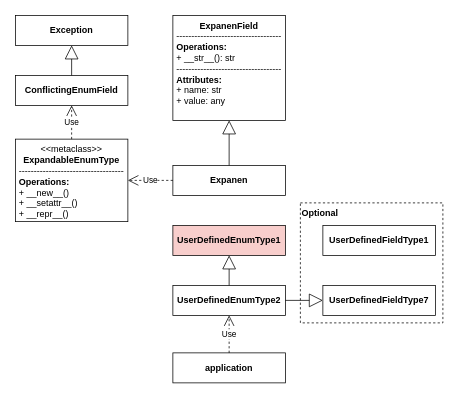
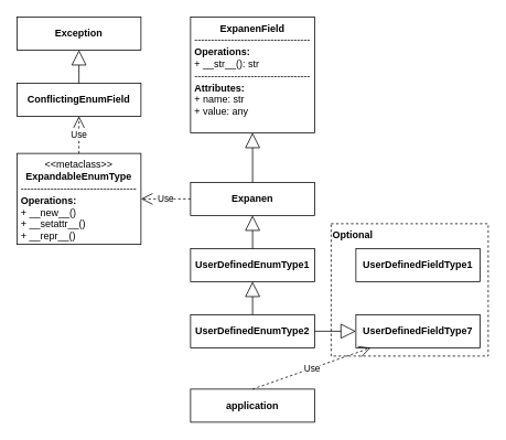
  <mxCell id="0" />
  <mxCell id="1" parent="0" />
  <mxCell id="2" value="&lt;div&gt;&amp;lt;&amp;lt;metaclass&amp;gt;&amp;gt;&lt;/div&gt;&lt;b&gt;ExpandableEnumType&lt;/b&gt;&lt;div&gt;-----------------------------------&lt;/div&gt;&lt;div style=&quot;text-align: left;&quot;&gt;&lt;b style=&quot;background-color: initial;&quot;&gt;Operations:&lt;/b&gt;&lt;br&gt;&lt;/div&gt;&lt;div style=&quot;text-align: left;&quot;&gt;+ __new__()&lt;/div&gt;&lt;div style=&quot;text-align: left;&quot;&gt;+ __setattr__()&lt;/div&gt;&lt;div style=&quot;text-align: left;&quot;&gt;+ __repr__()&lt;/div&gt;" style="html=1;whiteSpace=wrap;verticalAlign=top;" parent="1" vertex="1"><mxGeometry x="20" y="185" width="150" height="110" as="geometry" /></mxCell>
  <mxCell id="3" value="&lt;b&gt;Expanen&lt;/b&gt;" style="rounded=0;whiteSpace=wrap;html=1;fontStyle=1" parent="1" vertex="1"><mxGeometry x="230" y="220" width="150" height="40" as="geometry" /></mxCell>
- <mxCell id="4" value="UserDefinedEnumType1" style="rounded=0;whiteSpace=wrap;html=1;fontStyle=1;fillColor=#f8cecc;" parent="1" vertex="1"><mxGeometry x="230" y="300" width="150" height="40" as="geometry" /></mxCell>
+ <mxCell id="4" value="UserDefinedEnumType1" style="rounded=0;whiteSpace=wrap;html=1;fontStyle=1" parent="1" vertex="1"><mxGeometry x="230" y="300" width="150" height="40" as="geometry" /></mxCell>
+ <mxCell id="5" value="" style="endArrow=block;endSize=16;endFill=0;html=1;rounded=0;exitX=0.5;exitY=0;exitDx=0;exitDy=0;entryX=0.5;entryY=1;entryDx=0;entryDy=0;" parent="1" source="4" target="3" edge="1"><mxGeometry x="-0.333" width="160" relative="1" as="geometry"><mxPoint x="260" y="45" as="sourcePoint" /><mxPoint x="420" y="45" as="targetPoint" /><mxPoint as="offset" /></mxGeometry></mxCell>
  <mxCell id="6" value="UserDefinedEnumType2" style="rounded=0;whiteSpace=wrap;html=1;fontStyle=1" parent="1" vertex="1"><mxGeometry x="230" y="380" width="150" height="40" as="geometry" /></mxCell>
  <mxCell id="7" value="" style="endArrow=block;endSize=16;endFill=0;html=1;rounded=0;exitX=0.5;exitY=0;exitDx=0;exitDy=0;entryX=0.5;entryY=1;entryDx=0;entryDy=0;" parent="1" source="6" target="4" edge="1"><mxGeometry x="-0.333" width="160" relative="1" as="geometry"><mxPoint x="260" y="145" as="sourcePoint" /><mxPoint x="305" y="195" as="targetPoint" /><mxPoint as="offset" /></mxGeometry></mxCell>
  <mxCell id="8" value="&lt;div&gt;&lt;b style=&quot;background-color: initial;&quot;&gt;ExpanenField&lt;/b&gt;&lt;br&gt;&lt;/div&gt;&lt;div&gt;&lt;div&gt;-----------------------------------&lt;/div&gt;&lt;div style=&quot;text-align: left;&quot;&gt;&lt;b&gt;Operations:&lt;/b&gt;&lt;/div&gt;&lt;div style=&quot;text-align: left;&quot;&gt;+ __str__(): str&lt;/div&gt;&lt;div&gt;-----------------------------------&lt;/div&gt;&lt;div style=&quot;text-align: left;&quot;&gt;&lt;b style=&quot;background-color: initial;&quot;&gt;Attributes:&lt;/b&gt;&lt;br&gt;&lt;/div&gt;&lt;div style=&quot;text-align: left;&quot;&gt;+ name: str&lt;/div&gt;&lt;div style=&quot;text-align: left;&quot;&gt;+ value: any&lt;/div&gt;&lt;/div&gt;" style="html=1;whiteSpace=wrap;verticalAlign=top;" parent="1" vertex="1"><mxGeometry x="230" y="20" width="150" height="140" as="geometry" /></mxCell>
  <mxCell id="9" value="Use" style="endArrow=open;endSize=12;dashed=1;html=1;rounded=0;exitX=0;exitY=0.5;exitDx=0;exitDy=0;entryX=1;entryY=0.5;entryDx=0;entryDy=0;" edge="1" parent="1" source="3" target="2"><mxGeometry width="160" relative="1" as="geometry"><mxPoint x="330" y="10" as="sourcePoint" /><mxPoint x="140" y="190" as="targetPoint" /></mxGeometry></mxCell>
  <mxCell id="10" value="" style="endArrow=block;endSize=16;endFill=0;html=1;rounded=0;exitX=0.5;exitY=0;exitDx=0;exitDy=0;entryX=0.5;entryY=1;entryDx=0;entryDy=0;" edge="1" parent="1" source="3" target="8"><mxGeometry x="-0.333" width="160" relative="1" as="geometry"><mxPoint x="315" y="290" as="sourcePoint" /><mxPoint x="315" y="220" as="targetPoint" /><mxPoint as="offset" /></mxGeometry></mxCell>
  <mxCell id="11" value="UserDefinedFieldType1" style="rounded=0;whiteSpace=wrap;html=1;fontStyle=1" vertex="1" parent="1"><mxGeometry x="430" y="300" width="150" height="40" as="geometry" /></mxCell>
  <mxCell id="12" value="UserDefinedFieldType7" style="rounded=0;whiteSpace=wrap;html=1;fontStyle=1" vertex="1" parent="1"><mxGeometry x="430" y="380" width="150" height="40" as="geometry" /></mxCell>
  <mxCell id="13" value="" style="endArrow=block;endSize=16;endFill=0;html=1;rounded=0;exitX=1;exitY=0.5;exitDx=0;exitDy=0;entryX=0;entryY=0.5;entryDx=0;entryDy=0;" edge="1" parent="1" target="12"><mxGeometry x="-0.25" width="160" relative="1" as="geometry"><mxPoint x="380" y="400" as="sourcePoint" /><mxPoint x="460" y="230" as="targetPoint" /><mxPoint as="offset" /></mxGeometry></mxCell>
  <mxCell id="14" value="Optional" style="rounded=0;whiteSpace=wrap;html=1;fillColor=none;dashed=1;align=left;verticalAlign=top;fontStyle=1" vertex="1" parent="1"><mxGeometry x="400" y="270" width="190" height="160" as="geometry" /></mxCell>
  <mxCell id="15" value="application" style="rounded=0;whiteSpace=wrap;html=1;fontStyle=1" vertex="1" parent="1"><mxGeometry x="230" y="470" width="150" height="40" as="geometry" /></mxCell>
- <mxCell id="16" value="Use" style="endArrow=open;endSize=12;dashed=1;html=1;rounded=0;exitX=0.5;exitY=0;exitDx=0;exitDy=0;entryX=0.5;entryY=1;entryDx=0;entryDy=0;" edge="1" parent="1" source="15" target="6"><mxGeometry width="160" relative="1" as="geometry"><mxPoint x="240" y="200" as="sourcePoint" /><mxPoint x="160" y="200" as="targetPoint" /></mxGeometry></mxCell>
+ <mxCell id="16" value="Use" style="endArrow=open;endSize=12;dashed=1;html=1;rounded=0;exitX=0.5;exitY=0;exitDx=0;exitDy=0;" edge="1" parent="1" source="15" target="12"><mxGeometry width="160" relative="1" as="geometry"><mxPoint x="240" y="200" as="sourcePoint" /><mxPoint x="160" y="200" as="targetPoint" /></mxGeometry></mxCell>
  <mxCell id="17" value="ConflictingEnumField" style="rounded=0;whiteSpace=wrap;html=1;fontStyle=1" vertex="1" parent="1"><mxGeometry x="20" y="100" width="150" height="40" as="geometry" /></mxCell>
  <mxCell id="18" value="Use" style="endArrow=open;endSize=12;dashed=1;html=1;rounded=0;exitX=0.5;exitY=0;exitDx=0;exitDy=0;entryX=0.5;entryY=1;entryDx=0;entryDy=0;" edge="1" parent="1" source="2" target="17"><mxGeometry width="160" relative="1" as="geometry"><mxPoint x="240" y="250" as="sourcePoint" /><mxPoint x="180" y="250" as="targetPoint" /></mxGeometry></mxCell>
  <mxCell id="19" value="Exception" style="rounded=0;whiteSpace=wrap;html=1;fontStyle=1" vertex="1" parent="1"><mxGeometry x="20" y="20" width="150" height="40" as="geometry" /></mxCell>
  <mxCell id="20" value="" style="endArrow=block;endSize=16;endFill=0;html=1;rounded=0;exitX=0.5;exitY=0;exitDx=0;exitDy=0;entryX=0.5;entryY=1;entryDx=0;entryDy=0;" edge="1" parent="1" source="17" target="19"><mxGeometry x="-0.333" width="160" relative="1" as="geometry"><mxPoint x="315" y="230" as="sourcePoint" /><mxPoint x="315" y="170" as="targetPoint" /><mxPoint as="offset" /></mxGeometry></mxCell>
